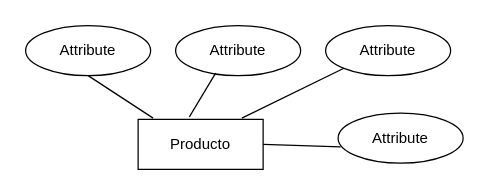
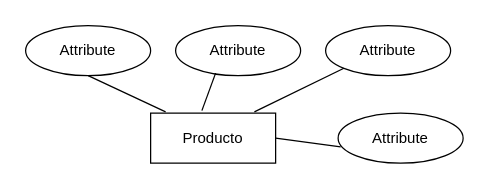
  <mxCell id="0" />
  <mxCell id="1" parent="0" />
- <mxCell id="2" value="Producto" style="whiteSpace=wrap;html=1;align=center;" vertex="1" parent="1"><mxGeometry x="110" y="95" width="100" height="40" as="geometry" /></mxCell>
+ <mxCell id="2" value="Producto" style="whiteSpace=wrap;html=1;align=center;" vertex="1" parent="1"><mxGeometry x="120" y="90" width="100" height="40" as="geometry" /></mxCell>
  <mxCell id="3" value="Attribute" style="ellipse;whiteSpace=wrap;html=1;align=center;" vertex="1" parent="1"><mxGeometry x="20" y="20" width="100" height="40" as="geometry" /></mxCell>
  <mxCell id="4" value="Attribute" style="ellipse;whiteSpace=wrap;html=1;align=center;" vertex="1" parent="1"><mxGeometry x="140" y="20" width="100" height="40" as="geometry" /></mxCell>
  <mxCell id="5" value="Attribute" style="ellipse;whiteSpace=wrap;html=1;align=center;" vertex="1" parent="1"><mxGeometry x="260" y="20" width="100" height="40" as="geometry" /></mxCell>
  <mxCell id="6" value="Attribute" style="ellipse;whiteSpace=wrap;html=1;align=center;" vertex="1" parent="1"><mxGeometry x="270" y="90" width="100" height="40" as="geometry" /></mxCell>
  <mxCell id="7" value="" style="endArrow=none;html=1;rounded=0;exitX=0.5;exitY=1;exitDx=0;exitDy=0;entryX=0.12;entryY=-0.025;entryDx=0;entryDy=0;entryPerimeter=0;" edge="1" parent="1" source="3" target="2"><mxGeometry relative="1" as="geometry"><mxPoint x="30" y="100" as="sourcePoint" /><mxPoint x="190" y="100" as="targetPoint" /></mxGeometry></mxCell>
  <mxCell id="8" value="" style="endArrow=none;html=1;rounded=0;exitX=0.41;exitY=-0.05;exitDx=0;exitDy=0;entryX=0.32;entryY=0.95;entryDx=0;entryDy=0;entryPerimeter=0;exitPerimeter=0;" edge="1" parent="1" source="2" target="4"><mxGeometry relative="1" as="geometry"><mxPoint x="170" y="70" as="sourcePoint" /><mxPoint x="330" y="70" as="targetPoint" /></mxGeometry></mxCell>
  <mxCell id="9" value="" style="endArrow=none;html=1;rounded=0;entryX=0;entryY=1;entryDx=0;entryDy=0;exitX=0.83;exitY=-0.025;exitDx=0;exitDy=0;exitPerimeter=0;" edge="1" parent="1" source="2" target="5"><mxGeometry relative="1" as="geometry"><mxPoint x="280" y="230" as="sourcePoint" /><mxPoint x="280" y="80" as="targetPoint" /></mxGeometry></mxCell>
  <mxCell id="10" value="" style="endArrow=none;html=1;rounded=0;entryX=0.02;entryY=0.675;entryDx=0;entryDy=0;entryPerimeter=0;exitX=1;exitY=0.5;exitDx=0;exitDy=0;" edge="1" parent="1" source="2" target="6"><mxGeometry relative="1" as="geometry"><mxPoint x="160" y="170" as="sourcePoint" /><mxPoint x="320" y="170" as="targetPoint" /></mxGeometry></mxCell>
